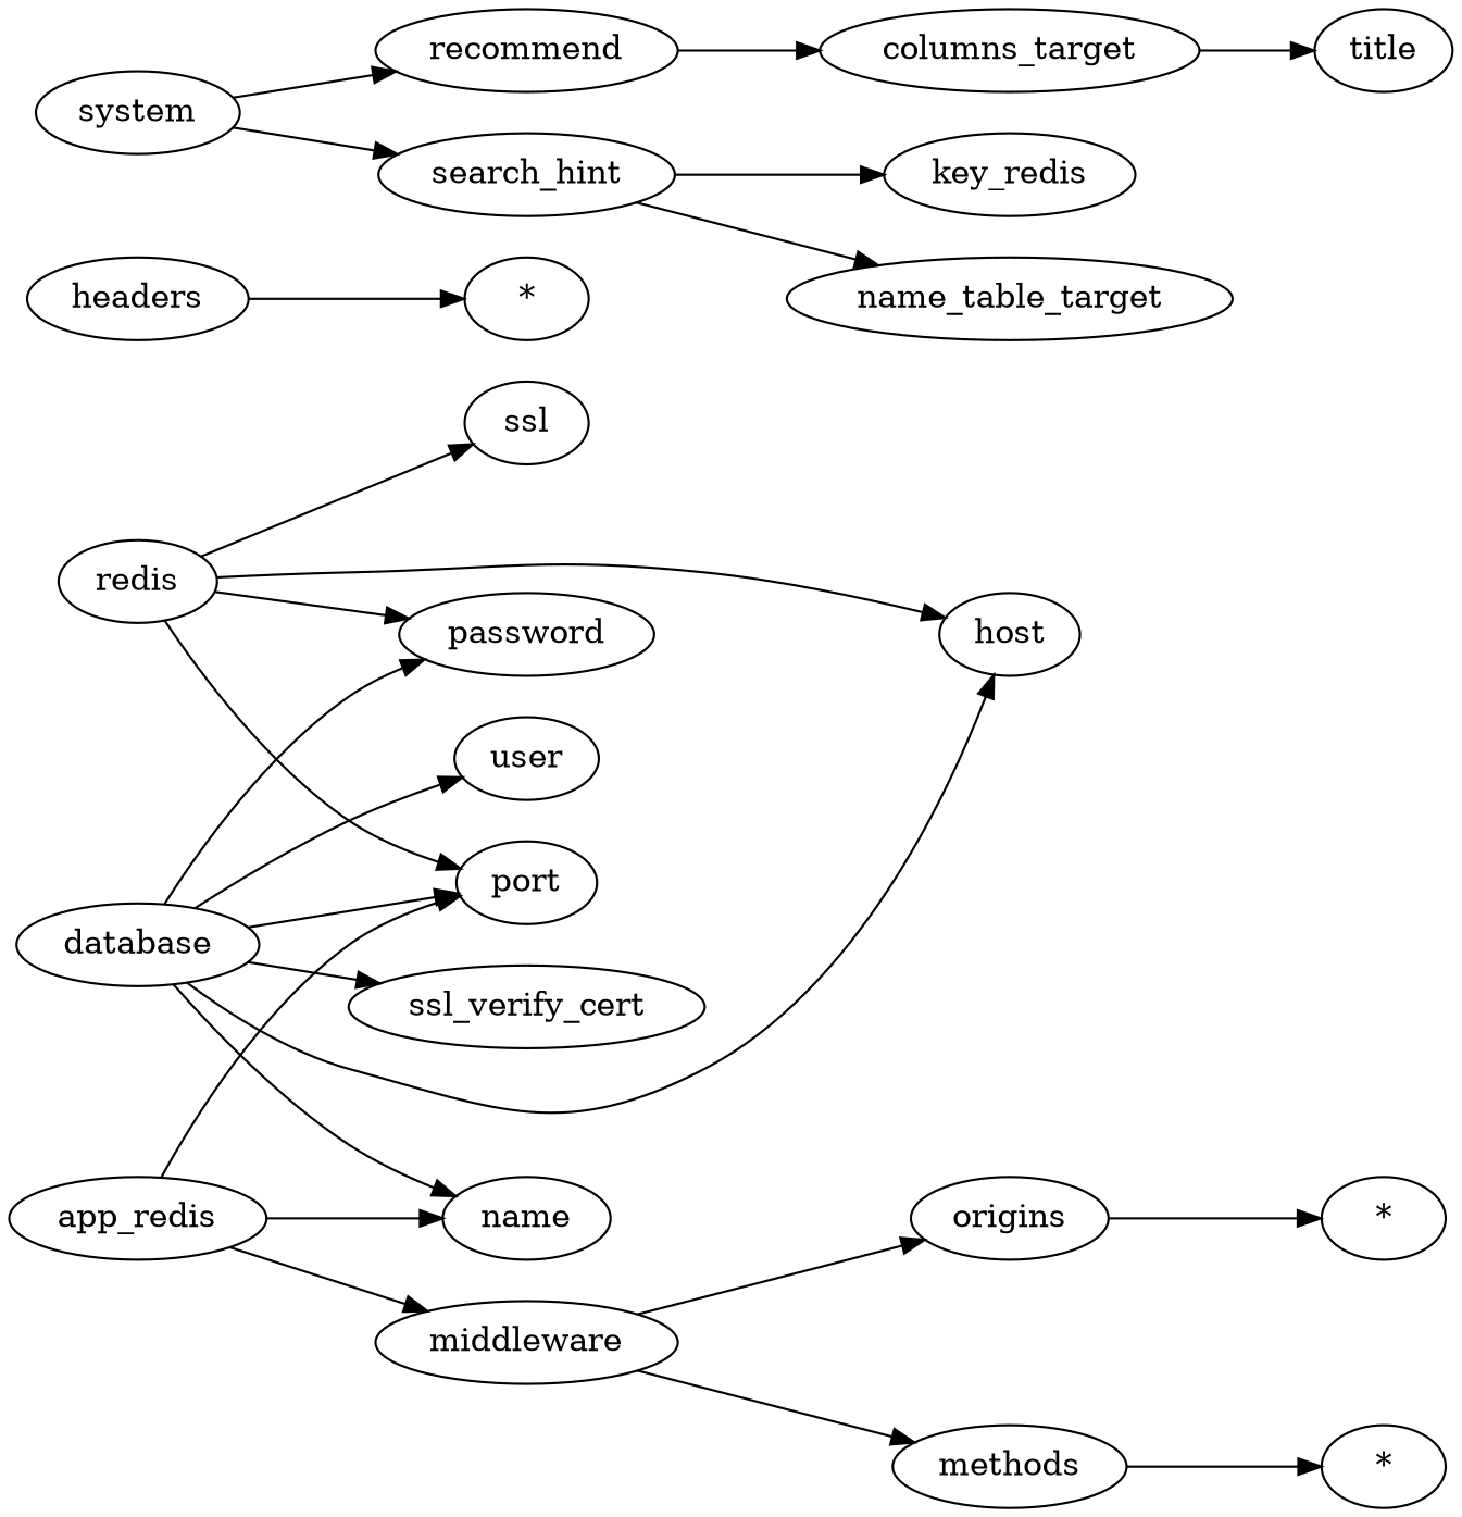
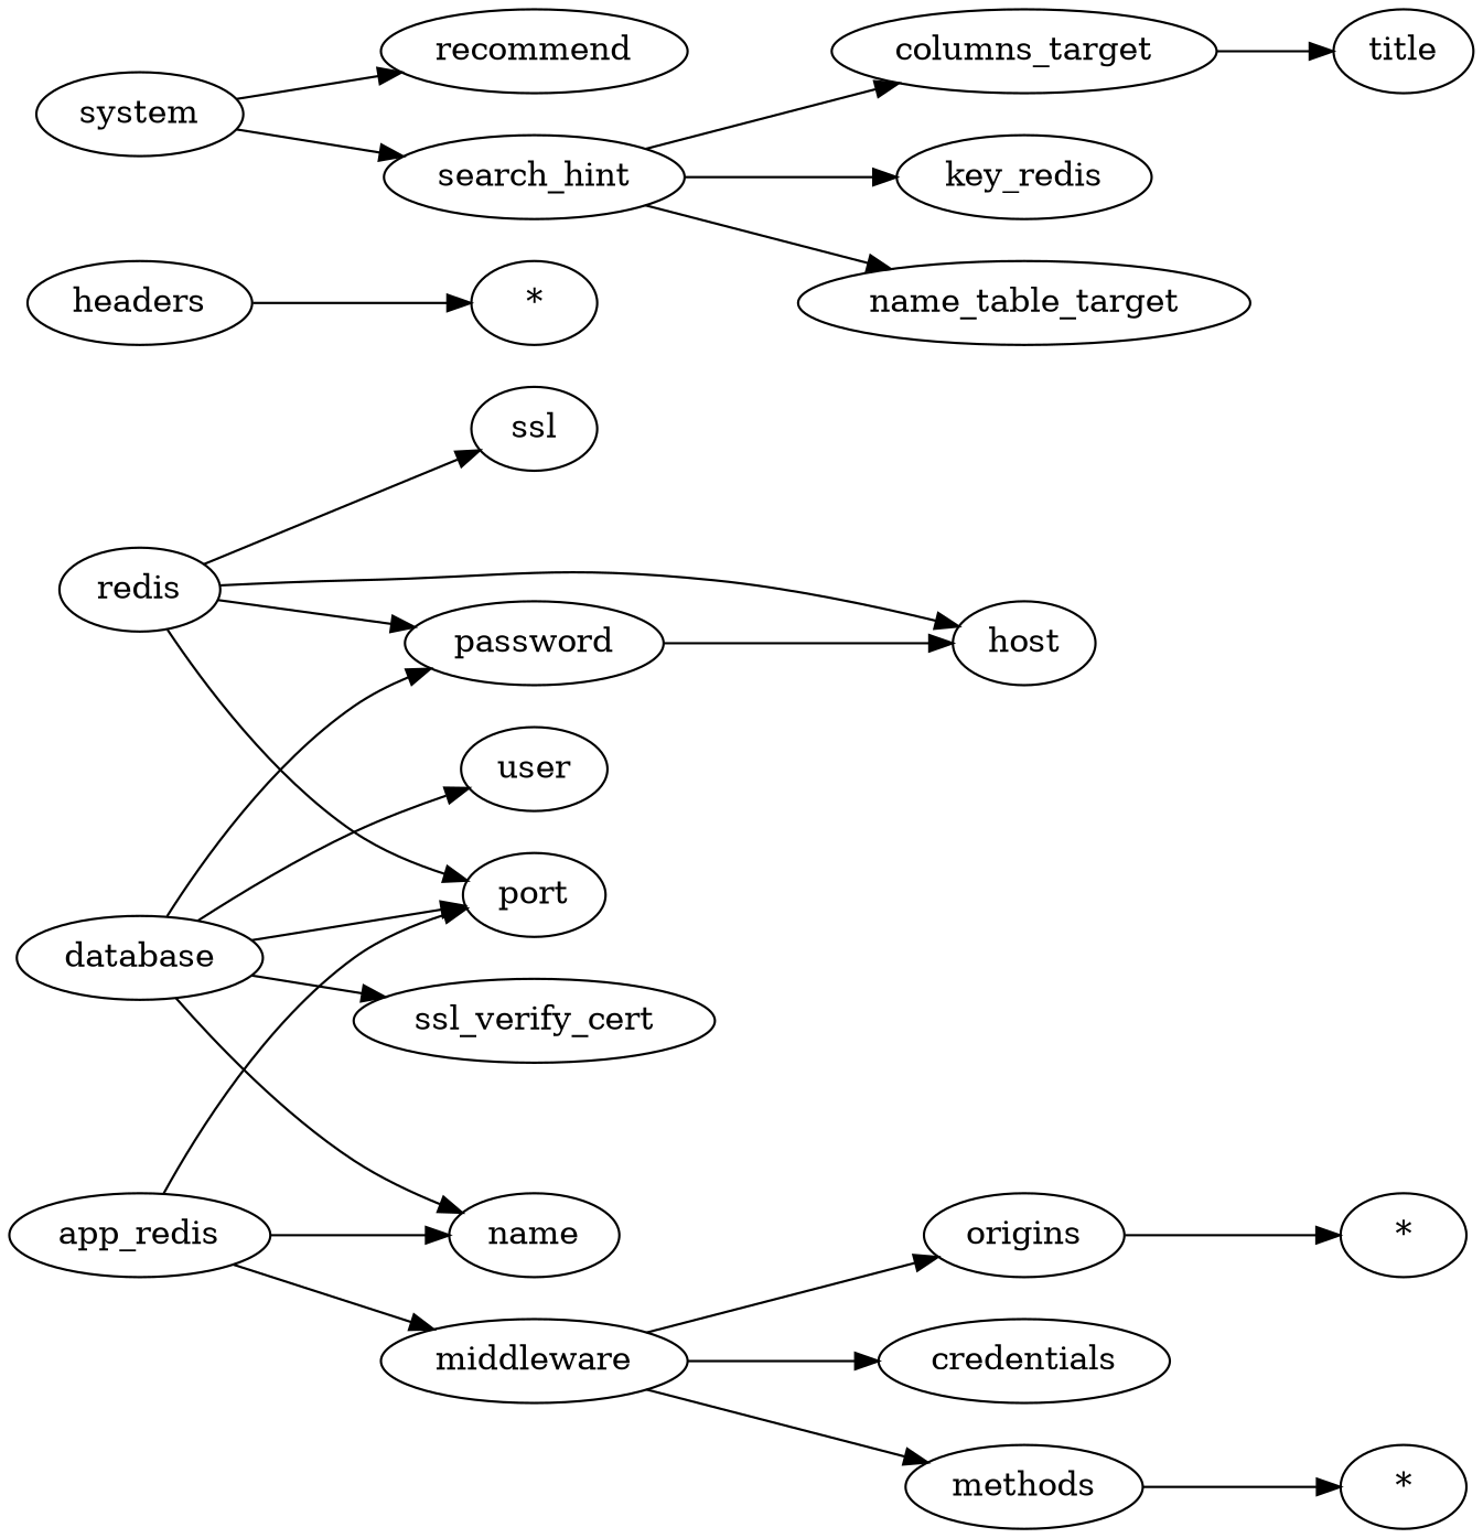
  digraph {
    rankdir=LR
    n1 [height=0.5 label=app_redis width=1.5165]
    port [height=0.5 width=0.75]
    name [height=0.5 width=0.84854]
    middleware [height=0.5 width=1.4624]
    origins [height=0.5 width=0.97491]
+   credentials [height=0.5 width=1.354]
    methods [height=0.5 width=1.1374]
    n8 [height=0.5 label="*" width=0.75]
    n9 [height=0.5 label="*" width=0.75]
    headers [height=0.5 width=1.0471]
    n11 [height=0.5 label="*" width=0.75]
    redis [height=0.5 width=0.77632]
    host [height=0.5 width=0.75]
    password [height=0.5 width=1.2277]
    ssl [height=0.5 width=0.75]
    database [height=0.5 width=1.1374]
    user [height=0.5 width=0.75]
    ssl_verify_cert [height=0.5 width=1.7512]
    system [height=0.5 width=0.99297]
    recommend [height=0.5 width=1.4804]
    search_hint [height=0.5 width=1.4263]
    key_redis [height=0.5 width=1.2457]
    name_table_target [height=0.5 width=2.1123]
    columns_target [height=0.5 width=1.8234]
    n25 [height=0.5 label=title width=0.75]
    n1 -> port
    n1 -> name
    n1 -> middleware
    middleware -> origins
+   middleware -> credentials
    middleware -> methods
    origins -> n8
    methods -> n9
    headers -> n11
    redis -> port
    redis -> host
    redis -> password
    redis -> ssl
    database -> port
    database -> name
-   database -> host
+   password -> host
    database -> password
    database -> user
    database -> ssl_verify_cert
    system -> recommend
    system -> search_hint
    search_hint -> key_redis
    search_hint -> name_table_target
-   recommend -> columns_target
+   search_hint -> columns_target
    columns_target -> n25
  }
